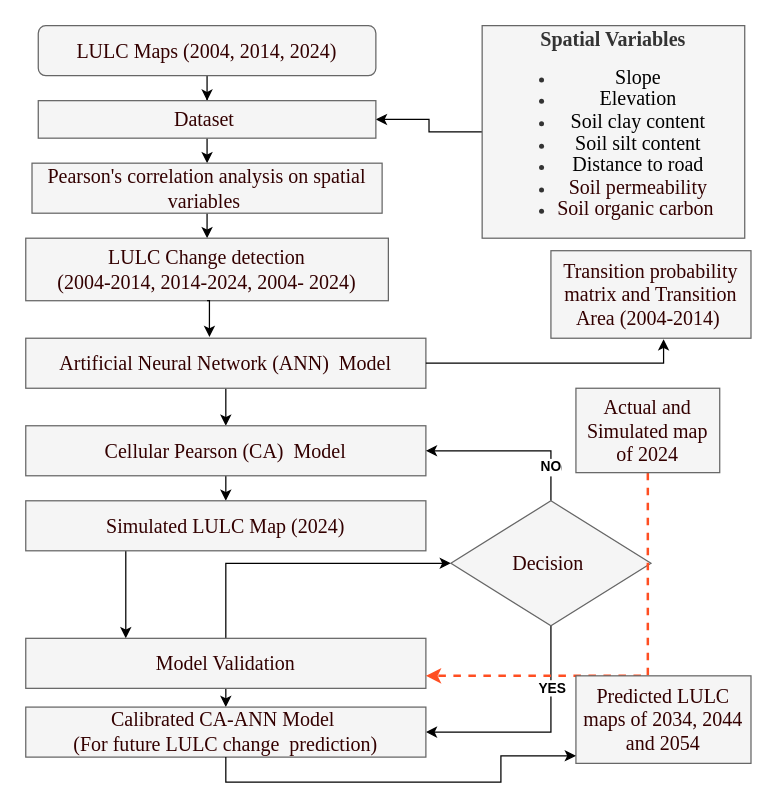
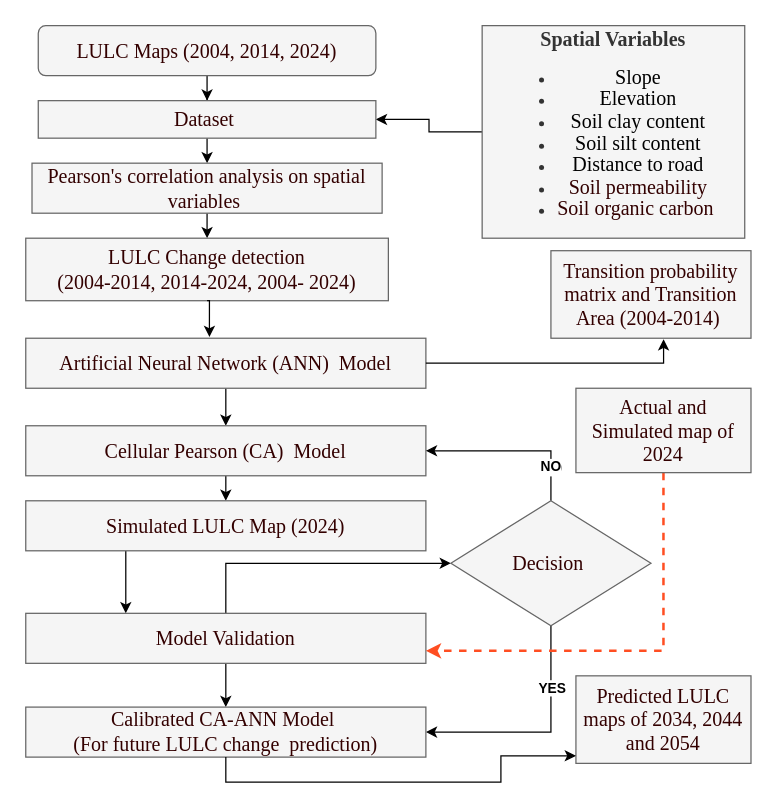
  <mxCell id="0" />
  <mxCell id="1" parent="0" />
  <mxCell id="2" style="edgeStyle=orthogonalEdgeStyle;rounded=0;orthogonalLoop=1;jettySize=auto;html=1;exitX=0.5;exitY=1;exitDx=0;exitDy=0;" parent="1" source="3" target="7" edge="1"><mxGeometry relative="1" as="geometry" /></mxCell>
  <mxCell id="3" value="&lt;font face=&quot;Times New Roman&quot; style=&quot;color: rgb(51, 0, 0); font-size: 16px;&quot;&gt;LULC Maps (2004, 2014, 2024)&lt;/font&gt;" style="rounded=1;whiteSpace=wrap;html=1;fillColor=#f5f5f5;fontColor=#333333;strokeColor=#666666;" parent="1" vertex="1"><mxGeometry x="30" y="20" width="270" height="40" as="geometry" /></mxCell>
  <mxCell id="4" style="edgeStyle=orthogonalEdgeStyle;rounded=0;orthogonalLoop=1;jettySize=auto;html=1;exitX=0;exitY=0.5;exitDx=0;exitDy=0;entryX=1;entryY=0.5;entryDx=0;entryDy=0;" parent="1" source="5" target="7" edge="1"><mxGeometry relative="1" as="geometry" /></mxCell>
  <mxCell id="5" value="&lt;div style=&quot;line-height: 110%;&quot;&gt;&lt;b&gt;&lt;font style=&quot;line-height: 110%; font-size: 16px;&quot; face=&quot;Times New Roman&quot;&gt;Spatial Variables&lt;/font&gt;&lt;/b&gt;&lt;div&gt;&lt;ul&gt;&lt;li&gt;&lt;span style=&quot;background-color: transparent; color: light-dark(rgb(0, 0, 0), rgb(255, 255, 255));&quot;&gt;&lt;font size=&quot;3&quot; style=&quot;line-height: 110%;&quot; face=&quot;Times New Roman&quot;&gt;Slope&lt;/font&gt;&lt;/span&gt;&lt;/li&gt;&lt;li&gt;&lt;span style=&quot;background-color: transparent; color: light-dark(rgb(0, 0, 0), rgb(255, 255, 255));&quot;&gt;&lt;font size=&quot;3&quot; style=&quot;line-height: 110%;&quot; face=&quot;Times New Roman&quot;&gt;Elevation&lt;/font&gt;&lt;/span&gt;&lt;/li&gt;&lt;li&gt;&lt;span style=&quot;background-color: transparent; color: light-dark(rgb(0, 0, 0), rgb(255, 255, 255));&quot;&gt;&lt;font size=&quot;3&quot; style=&quot;line-height: 110%;&quot; face=&quot;Times New Roman&quot;&gt;Soil clay content&lt;/font&gt;&lt;/span&gt;&lt;/li&gt;&lt;li&gt;&lt;span style=&quot;background-color: transparent; color: light-dark(rgb(0, 0, 0), rgb(255, 255, 255));&quot;&gt;&lt;font size=&quot;3&quot; style=&quot;line-height: 110%;&quot; face=&quot;Times New Roman&quot;&gt;Soil silt content&lt;/font&gt;&lt;/span&gt;&lt;/li&gt;&lt;li&gt;&lt;span style=&quot;background-color: transparent; color: light-dark(rgb(0, 0, 0), rgb(255, 255, 255));&quot;&gt;&lt;font size=&quot;3&quot; style=&quot;line-height: 110%;&quot; face=&quot;Times New Roman&quot;&gt;Distance to road&lt;/font&gt;&lt;/span&gt;&lt;/li&gt;&lt;li&gt;&lt;font size=&quot;3&quot; style=&quot;line-height: 110%; color: rgb(51, 0, 0);&quot; face=&quot;Times New Roman&quot;&gt;Soil permeability&lt;/font&gt;&lt;/li&gt;&lt;li&gt;&lt;font size=&quot;3&quot; style=&quot;line-height: 110%;&quot; face=&quot;Times New Roman&quot;&gt;&lt;font style=&quot;color: rgb(51, 0, 0);&quot;&gt;Soil organic carbon&lt;/font&gt;&amp;nbsp;&lt;/font&gt;&lt;/li&gt;&lt;/ul&gt;&lt;/div&gt;&lt;/div&gt;" style="rounded=0;whiteSpace=wrap;html=1;fillColor=#f5f5f5;fontColor=#333333;strokeColor=#666666;" parent="1" vertex="1"><mxGeometry x="385" y="20" width="210" height="170" as="geometry" /></mxCell>
  <mxCell id="6" style="edgeStyle=orthogonalEdgeStyle;rounded=0;orthogonalLoop=1;jettySize=auto;html=1;exitX=0.5;exitY=1;exitDx=0;exitDy=0;entryX=0.5;entryY=0;entryDx=0;entryDy=0;" parent="1" source="7" target="9" edge="1"><mxGeometry relative="1" as="geometry" /></mxCell>
  <mxCell id="7" value="&lt;font face=&quot;Times New Roman&quot; style=&quot;color: rgb(51, 0, 0); font-size: 16px;&quot;&gt;Dataset&amp;nbsp;&lt;/font&gt;" style="rounded=0;whiteSpace=wrap;html=1;fillColor=#f5f5f5;fontColor=#333333;strokeColor=#666666;" parent="1" vertex="1"><mxGeometry x="30" y="80" width="270" height="30" as="geometry" /></mxCell>
  <mxCell id="8" style="edgeStyle=orthogonalEdgeStyle;rounded=0;orthogonalLoop=1;jettySize=auto;html=1;exitX=0.5;exitY=1;exitDx=0;exitDy=0;entryX=0.5;entryY=0;entryDx=0;entryDy=0;" parent="1" source="9" target="10" edge="1"><mxGeometry relative="1" as="geometry" /></mxCell>
  <mxCell id="9" value="&lt;font style=&quot;color: rgb(51, 0, 0); font-size: 16px;&quot; face=&quot;Times New Roman&quot;&gt;Pearson's correlation analysis on spatial variables&amp;nbsp;&lt;/font&gt;" style="rounded=0;whiteSpace=wrap;html=1;fillColor=#f5f5f5;fontColor=#333333;strokeColor=#666666;" parent="1" vertex="1"><mxGeometry x="25" y="130" width="280" height="40" as="geometry" /></mxCell>
  <mxCell id="10" value="&lt;font face=&quot;Times New Roman&quot; style=&quot;font-weight: normal; color: rgb(51, 0, 0); font-size: 16px;&quot;&gt;LULC Change detection&lt;br&gt;(2004-2014, 2014-2024, 2004- 2024)&lt;/font&gt;" style="rounded=0;whiteSpace=wrap;html=1;fontStyle=1;fillColor=#f5f5f5;fontColor=#333333;strokeColor=#666666;" parent="1" vertex="1"><mxGeometry x="20" y="190" width="290" height="50" as="geometry" /></mxCell>
  <mxCell id="11" style="edgeStyle=orthogonalEdgeStyle;rounded=0;orthogonalLoop=1;jettySize=auto;html=1;exitX=0.5;exitY=1;exitDx=0;exitDy=0;entryX=0.5;entryY=0;entryDx=0;entryDy=0;" parent="1" source="12" target="15" edge="1"><mxGeometry relative="1" as="geometry" /></mxCell>
  <mxCell id="12" value="&lt;font style=&quot;font-weight: normal; color: rgb(51, 0, 0); font-size: 16px;&quot; face=&quot;Times New Roman&quot;&gt;Artificial Neural Network (ANN)&amp;nbsp; Model&lt;/font&gt;" style="rounded=0;whiteSpace=wrap;html=1;fontStyle=1;fillColor=#f5f5f5;fontColor=#333333;strokeColor=#666666;" parent="1" vertex="1"><mxGeometry x="20" y="270" width="320" height="40" as="geometry" /></mxCell>
  <mxCell id="13" value="&lt;font face=&quot;Times New Roman&quot; style=&quot;font-weight: normal; color: rgb(51, 0, 0); font-size: 16px;&quot;&gt;Transition probability matrix and Transition Area (2004-2014)&amp;nbsp;&lt;/font&gt;" style="rounded=0;whiteSpace=wrap;html=1;fontStyle=1;fillColor=#f5f5f5;fontColor=#333333;strokeColor=#666666;" parent="1" vertex="1"><mxGeometry x="440" y="200" width="160" height="70" as="geometry" /></mxCell>
  <mxCell id="14" style="edgeStyle=orthogonalEdgeStyle;rounded=0;orthogonalLoop=1;jettySize=auto;html=1;exitX=0.5;exitY=1;exitDx=0;exitDy=0;entryX=0.5;entryY=0;entryDx=0;entryDy=0;" parent="1" source="15" target="17" edge="1"><mxGeometry relative="1" as="geometry" /></mxCell>
  <mxCell id="15" value="&lt;font face=&quot;Times New Roman&quot; style=&quot;font-weight: normal; color: rgb(51, 0, 0); font-size: 16px;&quot;&gt;Cellular Pearson (CA)&amp;nbsp; Model&lt;/font&gt;" style="rounded=0;whiteSpace=wrap;html=1;fontStyle=1;fillColor=#f5f5f5;fontColor=#333333;strokeColor=#666666;" parent="1" vertex="1"><mxGeometry x="20" y="340" width="320" height="40" as="geometry" /></mxCell>
  <mxCell id="16" style="edgeStyle=orthogonalEdgeStyle;rounded=0;orthogonalLoop=1;jettySize=auto;html=1;exitX=0.25;exitY=1;exitDx=0;exitDy=0;entryX=0.25;entryY=0;entryDx=0;entryDy=0;" parent="1" source="17" target="20" edge="1"><mxGeometry relative="1" as="geometry" /></mxCell>
  <mxCell id="17" value="&lt;font face=&quot;Times New Roman&quot; style=&quot;font-weight: normal; color: rgb(51, 0, 0); font-size: 16px;&quot;&gt;Simulated LULC Map (2024)&lt;/font&gt;" style="rounded=0;whiteSpace=wrap;html=1;fontStyle=1;fillColor=#f5f5f5;fontColor=#333333;strokeColor=#666666;" parent="1" vertex="1"><mxGeometry x="20" y="400" width="320" height="40" as="geometry" /></mxCell>
  <mxCell id="18" style="edgeStyle=orthogonalEdgeStyle;rounded=0;orthogonalLoop=1;jettySize=auto;html=1;exitX=0.5;exitY=0;exitDx=0;exitDy=0;entryX=0;entryY=0.5;entryDx=0;entryDy=0;" parent="1" source="20" target="26" edge="1"><mxGeometry relative="1" as="geometry" /></mxCell>
  <mxCell id="19" style="edgeStyle=orthogonalEdgeStyle;rounded=0;orthogonalLoop=1;jettySize=auto;html=1;exitX=0.5;exitY=1;exitDx=0;exitDy=0;entryX=0.5;entryY=0;entryDx=0;entryDy=0;" parent="1" source="20" target="29" edge="1"><mxGeometry relative="1" as="geometry" /></mxCell>
- <mxCell id="20" value="&lt;span style=&quot;font-weight: normal;&quot;&gt;&lt;font face=&quot;Times New Roman&quot; style=&quot;color: rgb(51, 0, 0); font-size: 16px;&quot;&gt;Model Validation&lt;/font&gt;&lt;/span&gt;" style="rounded=0;whiteSpace=wrap;html=1;fontStyle=1;fillColor=#f5f5f5;fontColor=#333333;strokeColor=#666666;" parent="1" vertex="1"><mxGeometry x="20" y="510" width="320" height="40" as="geometry" /></mxCell>
+ <mxCell id="20" value="&lt;span style=&quot;font-weight: normal;&quot;&gt;&lt;font face=&quot;Times New Roman&quot; style=&quot;color: rgb(51, 0, 0); font-size: 16px;&quot;&gt;Model Validation&lt;/font&gt;&lt;/span&gt;" style="rounded=0;whiteSpace=wrap;html=1;fontStyle=1;fillColor=#f5f5f5;fontColor=#333333;strokeColor=#666666;" parent="1" vertex="1"><mxGeometry x="20" y="490" width="320" height="40" as="geometry" /></mxCell>
  <mxCell id="21" style="edgeStyle=orthogonalEdgeStyle;rounded=0;orthogonalLoop=1;jettySize=auto;html=1;exitX=0.5;exitY=0;exitDx=0;exitDy=0;entryX=1;entryY=0.5;entryDx=0;entryDy=0;" parent="1" source="26" target="15" edge="1"><mxGeometry relative="1" as="geometry" /></mxCell>
  <mxCell id="22" value="NO" style="edgeLabel;html=1;align=center;verticalAlign=middle;resizable=0;points=[];" parent="21" vertex="1" connectable="0"><mxGeometry x="-0.61" relative="1" as="geometry"><mxPoint as="offset" /></mxGeometry></mxCell>
  <mxCell id="23" value="&lt;b&gt;NO&lt;/b&gt;" style="edgeLabel;html=1;align=center;verticalAlign=middle;resizable=0;points=[];" parent="21" vertex="1" connectable="0"><mxGeometry x="-0.6" y="1" relative="1" as="geometry"><mxPoint as="offset" /></mxGeometry></mxCell>
  <mxCell id="24" style="edgeStyle=orthogonalEdgeStyle;rounded=0;orthogonalLoop=1;jettySize=auto;html=1;exitX=0.5;exitY=1;exitDx=0;exitDy=0;entryX=1;entryY=0.5;entryDx=0;entryDy=0;" parent="1" source="26" target="29" edge="1"><mxGeometry relative="1" as="geometry" /></mxCell>
  <mxCell id="25" value="&lt;b&gt;YES&lt;/b&gt;" style="edgeLabel;html=1;align=center;verticalAlign=middle;resizable=0;points=[];" parent="24" vertex="1" connectable="0"><mxGeometry x="-0.733" y="1" relative="1" as="geometry"><mxPoint x="-1" y="24" as="offset" /></mxGeometry></mxCell>
  <mxCell id="26" value="&lt;font style=&quot;color: rgb(51, 0, 0); font-size: 16px;&quot; face=&quot;Times New Roman&quot;&gt;Decision&amp;nbsp;&lt;/font&gt;" style="rhombus;whiteSpace=wrap;html=1;fillColor=#f5f5f5;fontColor=#333333;strokeColor=#666666;" parent="1" vertex="1"><mxGeometry x="360" y="400" width="160" height="100" as="geometry" /></mxCell>
  <mxCell id="27" style="edgeStyle=orthogonalEdgeStyle;rounded=0;orthogonalLoop=1;jettySize=auto;html=1;exitX=0.5;exitY=1;exitDx=0;exitDy=0;entryX=1;entryY=0.75;entryDx=0;entryDy=0;dashed=1;strokeColor=#FF4E22;strokeWidth=2;" parent="1" source="28" target="20" edge="1"><mxGeometry relative="1" as="geometry" /></mxCell>
- <mxCell id="28" value="&lt;span style=&quot;font-weight: normal;&quot;&gt;&lt;font face=&quot;Times New Roman&quot; style=&quot;color: rgb(51, 0, 0); font-size: 16px;&quot;&gt;Actual and Simulated map of 2024&lt;/font&gt;&lt;/span&gt;" style="rounded=0;whiteSpace=wrap;html=1;fontStyle=1;fillColor=#f5f5f5;fontColor=#333333;strokeColor=#666666;" parent="1" vertex="1"><mxGeometry x="460" y="310" width="115" height="67.5" as="geometry" /></mxCell>
+ <mxCell id="28" value="&lt;span style=&quot;font-weight: normal;&quot;&gt;&lt;font face=&quot;Times New Roman&quot; style=&quot;color: rgb(51, 0, 0); font-size: 16px;&quot;&gt;Actual and Simulated map of 2024&lt;/font&gt;&lt;/span&gt;" style="rounded=0;whiteSpace=wrap;html=1;fontStyle=1;fillColor=#f5f5f5;fontColor=#333333;strokeColor=#666666;" parent="1" vertex="1"><mxGeometry x="460" y="310" width="140" height="67.5" as="geometry" /></mxCell>
  <mxCell id="29" value="&lt;font face=&quot;Times New Roman&quot; style=&quot;font-weight: normal; color: rgb(51, 0, 0); font-size: 16px;&quot;&gt;Calibrated CA-ANN Model&amp;nbsp;&lt;br&gt;(For future LULC change&amp;nbsp; prediction)&lt;/font&gt;" style="rounded=0;whiteSpace=wrap;html=1;fontStyle=1;fillColor=#f5f5f5;fontColor=#333333;strokeColor=#666666;" parent="1" vertex="1"><mxGeometry x="20" y="565" width="320" height="40" as="geometry" /></mxCell>
  <mxCell id="30" value="&lt;font face=&quot;Times New Roman&quot; style=&quot;font-weight: normal; color: rgb(51, 0, 0); font-size: 16px;&quot;&gt;Predicted LULC maps of 2034, 2044 and 2054&lt;/font&gt;" style="rounded=0;whiteSpace=wrap;html=1;fontStyle=1;fillColor=#f5f5f5;fontColor=#333333;strokeColor=#666666;" parent="1" vertex="1"><mxGeometry x="460" y="540" width="140" height="70" as="geometry" /></mxCell>
  <mxCell id="31" style="edgeStyle=orthogonalEdgeStyle;rounded=0;orthogonalLoop=1;jettySize=auto;html=1;exitX=0.5;exitY=1;exitDx=0;exitDy=0;entryX=0.459;entryY=-0.025;entryDx=0;entryDy=0;entryPerimeter=0;" parent="1" source="10" target="12" edge="1"><mxGeometry relative="1" as="geometry" /></mxCell>
  <mxCell id="32" style="edgeStyle=orthogonalEdgeStyle;rounded=0;orthogonalLoop=1;jettySize=auto;html=1;exitX=1;exitY=0.5;exitDx=0;exitDy=0;entryX=0.563;entryY=1.011;entryDx=0;entryDy=0;entryPerimeter=0;" parent="1" source="12" target="13" edge="1"><mxGeometry relative="1" as="geometry" /></mxCell>
  <mxCell id="33" style="edgeStyle=orthogonalEdgeStyle;rounded=0;orthogonalLoop=1;jettySize=auto;html=1;exitX=0.5;exitY=1;exitDx=0;exitDy=0;entryX=0;entryY=0.914;entryDx=0;entryDy=0;entryPerimeter=0;" edge="1" parent="1" source="29" target="30"><mxGeometry relative="1" as="geometry" /></mxCell>
